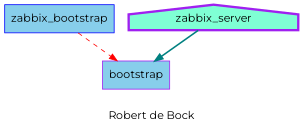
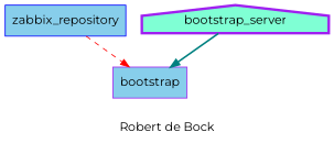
  digraph {
    fontname=Montserrat
    label="Robert de Bock"
    node [color=purple fillcolor=skyblue fontname=Montserrat shape=box style=filled]
    edge [fontname=Montserrat]
-   zabbix_repository [color=blue label=zabbix_bootstrap]
+   zabbix_repository [color=blue]
    bootstrap
-   zabbix_server [fillcolor=aquamarine penwidth=3 shape=house]
+   zabbix_server [fillcolor=aquamarine penwidth=3 shape=house label=bootstrap_server]
    zabbix_repository -> bootstrap [color=red style=dashed]
    zabbix_server -> bootstrap [color=teal style=bold]
  }
